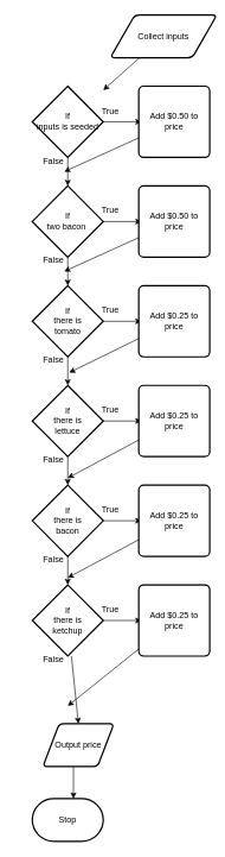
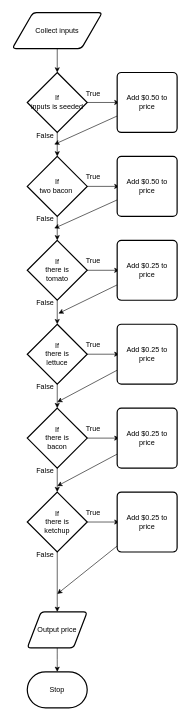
  <mxCell id="0" />
  <mxCell id="1" parent="0" />
  <mxCell id="2" value="Stop" style="strokeWidth=2;html=1;shape=mxgraph.flowchart.terminator;whiteSpace=wrap;" parent="1" vertex="1"><mxGeometry x="45" y="1120" width="100" height="60" as="geometry" /></mxCell>
  <mxCell id="3" style="edgeStyle=none;html=1;" parent="1" source="4" target="7" edge="1"><mxGeometry relative="1" as="geometry" /></mxCell>
- <mxCell id="4" value="Collect inputs" style="shape=parallelogram;html=1;strokeWidth=2;perimeter=parallelogramPerimeter;whiteSpace=wrap;rounded=1;arcSize=12;size=0.23;" parent="1" vertex="1"><mxGeometry x="155" y="20" width="150" height="60" as="geometry" /></mxCell>
+ <mxCell id="4" value="Collect inputs" style="shape=parallelogram;html=1;strokeWidth=2;perimeter=parallelogramPerimeter;whiteSpace=wrap;rounded=1;arcSize=12;size=0.23;" parent="1" vertex="1"><mxGeometry x="20" y="20" width="150" height="60" as="geometry" /></mxCell>
  <mxCell id="5" style="edgeStyle=none;html=1;" parent="1" source="7" edge="1"><mxGeometry relative="1" as="geometry"><mxPoint x="198.8" y="170" as="targetPoint" /></mxGeometry></mxCell>
  <mxCell id="6" style="edgeStyle=none;html=1;" parent="1" source="7" edge="1"><mxGeometry relative="1" as="geometry"><mxPoint x="95" y="260" as="targetPoint" /></mxGeometry></mxCell>
  <mxCell id="7" value="If&lt;br&gt;inputs is seeded" style="strokeWidth=2;html=1;shape=mxgraph.flowchart.decision;whiteSpace=wrap;" parent="1" vertex="1"><mxGeometry x="45" y="120" width="100" height="100" as="geometry" /></mxCell>
  <mxCell id="8" value="True" style="text;html=1;strokeColor=none;fillColor=none;align=center;verticalAlign=middle;whiteSpace=wrap;rounded=0;" parent="1" vertex="1"><mxGeometry x="125" y="140" width="60" height="30" as="geometry" /></mxCell>
  <mxCell id="9" value="False" style="text;html=1;strokeColor=none;fillColor=none;align=center;verticalAlign=middle;whiteSpace=wrap;rounded=0;" parent="1" vertex="1"><mxGeometry x="45" y="210" width="60" height="30" as="geometry" /></mxCell>
  <mxCell id="10" style="edgeStyle=none;html=1;" parent="1" source="12" edge="1"><mxGeometry relative="1" as="geometry"><mxPoint x="198.8" y="310" as="targetPoint" /></mxGeometry></mxCell>
  <mxCell id="11" style="edgeStyle=none;html=1;" parent="1" source="12" edge="1"><mxGeometry relative="1" as="geometry"><mxPoint x="95" y="400" as="targetPoint" /></mxGeometry></mxCell>
  <mxCell id="12" value="If&lt;br&gt;two bacon&amp;nbsp;" style="strokeWidth=2;html=1;shape=mxgraph.flowchart.decision;whiteSpace=wrap;" parent="1" vertex="1"><mxGeometry x="45" y="260" width="100" height="100" as="geometry" /></mxCell>
  <mxCell id="13" value="True" style="text;html=1;strokeColor=none;fillColor=none;align=center;verticalAlign=middle;whiteSpace=wrap;rounded=0;" parent="1" vertex="1"><mxGeometry x="125" y="280" width="60" height="30" as="geometry" /></mxCell>
  <mxCell id="14" value="False" style="text;html=1;strokeColor=none;fillColor=none;align=center;verticalAlign=middle;whiteSpace=wrap;rounded=0;" parent="1" vertex="1"><mxGeometry x="45" y="350" width="60" height="30" as="geometry" /></mxCell>
  <mxCell id="15" style="edgeStyle=none;html=1;" parent="1" source="17" edge="1"><mxGeometry relative="1" as="geometry"><mxPoint x="198.8" y="450" as="targetPoint" /></mxGeometry></mxCell>
  <mxCell id="16" style="edgeStyle=none;html=1;" parent="1" source="17" edge="1"><mxGeometry relative="1" as="geometry"><mxPoint x="95" y="540" as="targetPoint" /></mxGeometry></mxCell>
  <mxCell id="17" value="If&lt;br&gt;there is&lt;br&gt;tomato" style="strokeWidth=2;html=1;shape=mxgraph.flowchart.decision;whiteSpace=wrap;" parent="1" vertex="1"><mxGeometry x="45" y="400" width="100" height="100" as="geometry" /></mxCell>
  <mxCell id="18" value="True" style="text;html=1;strokeColor=none;fillColor=none;align=center;verticalAlign=middle;whiteSpace=wrap;rounded=0;" parent="1" vertex="1"><mxGeometry x="125" y="420" width="60" height="30" as="geometry" /></mxCell>
  <mxCell id="19" value="False" style="text;html=1;strokeColor=none;fillColor=none;align=center;verticalAlign=middle;whiteSpace=wrap;rounded=0;" parent="1" vertex="1"><mxGeometry x="45" y="490" width="60" height="30" as="geometry" /></mxCell>
  <mxCell id="20" style="edgeStyle=none;html=1;" parent="1" source="22" edge="1"><mxGeometry relative="1" as="geometry"><mxPoint x="198.8" y="590" as="targetPoint" /></mxGeometry></mxCell>
  <mxCell id="21" style="edgeStyle=none;html=1;" parent="1" source="22" edge="1"><mxGeometry relative="1" as="geometry"><mxPoint x="95" y="680" as="targetPoint" /></mxGeometry></mxCell>
  <mxCell id="22" value="If&lt;br&gt;there is&lt;br&gt;lettuce" style="strokeWidth=2;html=1;shape=mxgraph.flowchart.decision;whiteSpace=wrap;" parent="1" vertex="1"><mxGeometry x="45" y="540" width="100" height="100" as="geometry" /></mxCell>
  <mxCell id="23" value="True" style="text;html=1;strokeColor=none;fillColor=none;align=center;verticalAlign=middle;whiteSpace=wrap;rounded=0;" parent="1" vertex="1"><mxGeometry x="125" y="560" width="60" height="30" as="geometry" /></mxCell>
  <mxCell id="24" value="False" style="text;html=1;strokeColor=none;fillColor=none;align=center;verticalAlign=middle;whiteSpace=wrap;rounded=0;" parent="1" vertex="1"><mxGeometry x="45" y="630" width="60" height="30" as="geometry" /></mxCell>
  <mxCell id="25" style="edgeStyle=none;html=1;" parent="1" source="27" edge="1"><mxGeometry relative="1" as="geometry"><mxPoint x="198.8" y="730" as="targetPoint" /></mxGeometry></mxCell>
  <mxCell id="26" style="edgeStyle=none;html=1;" parent="1" source="27" edge="1"><mxGeometry relative="1" as="geometry"><mxPoint x="95" y="820" as="targetPoint" /></mxGeometry></mxCell>
  <mxCell id="27" value="If&lt;br&gt;there is&lt;br&gt;bacon" style="strokeWidth=2;html=1;shape=mxgraph.flowchart.decision;whiteSpace=wrap;" parent="1" vertex="1"><mxGeometry x="45" y="680" width="100" height="100" as="geometry" /></mxCell>
  <mxCell id="28" value="True" style="text;html=1;strokeColor=none;fillColor=none;align=center;verticalAlign=middle;whiteSpace=wrap;rounded=0;" parent="1" vertex="1"><mxGeometry x="125" y="700" width="60" height="30" as="geometry" /></mxCell>
  <mxCell id="29" value="False" style="text;html=1;strokeColor=none;fillColor=none;align=center;verticalAlign=middle;whiteSpace=wrap;rounded=0;" parent="1" vertex="1"><mxGeometry x="45" y="770" width="60" height="30" as="geometry" /></mxCell>
  <mxCell id="30" style="edgeStyle=none;html=1;" parent="1" source="32" edge="1"><mxGeometry relative="1" as="geometry"><mxPoint x="198.8" y="870" as="targetPoint" /></mxGeometry></mxCell>
  <mxCell id="31" style="edgeStyle=none;html=1;entryX=0.5;entryY=0;entryDx=0;entryDy=0;" parent="1" source="32" edge="1" target="36"><mxGeometry relative="1" as="geometry"><mxPoint x="95" y="960" as="targetPoint" /></mxGeometry></mxCell>
  <mxCell id="32" value="If&lt;br&gt;there is&lt;br&gt;ketchup" style="strokeWidth=2;html=1;shape=mxgraph.flowchart.decision;whiteSpace=wrap;" parent="1" vertex="1"><mxGeometry x="45" y="820" width="100" height="100" as="geometry" /></mxCell>
  <mxCell id="33" value="True" style="text;html=1;strokeColor=none;fillColor=none;align=center;verticalAlign=middle;whiteSpace=wrap;rounded=0;" parent="1" vertex="1"><mxGeometry x="125" y="840" width="60" height="30" as="geometry" /></mxCell>
  <mxCell id="34" value="False" style="text;html=1;strokeColor=none;fillColor=none;align=center;verticalAlign=middle;whiteSpace=wrap;rounded=0;" parent="1" vertex="1"><mxGeometry x="45" y="910" width="60" height="30" as="geometry" /></mxCell>
  <mxCell id="35" style="edgeStyle=elbowEdgeStyle;html=1;" parent="1" source="36" target="2" edge="1"><mxGeometry relative="1" as="geometry" /></mxCell>
- <mxCell id="36" value="Output price" style="shape=parallelogram;html=1;strokeWidth=2;perimeter=parallelogramPerimeter;whiteSpace=wrap;rounded=1;arcSize=12;size=0.23;" parent="1" vertex="1"><mxGeometry x="60" y="1015" width="100" height="60" as="geometry" /></mxCell>
+ <mxCell id="36" value="Output price" style="shape=parallelogram;html=1;strokeWidth=2;perimeter=parallelogramPerimeter;whiteSpace=wrap;rounded=1;arcSize=12;size=0.23;" parent="1" vertex="1"><mxGeometry x="45" y="1020" width="100" height="60" as="geometry" /></mxCell>
  <mxCell id="37" style="edgeStyle=none;html=1;entryX=0.75;entryY=1;entryDx=0;entryDy=0;" parent="1" source="38" target="9" edge="1"><mxGeometry relative="1" as="geometry" /></mxCell>
  <mxCell id="38" value="Add $0.50 to &lt;br&gt;price" style="rounded=1;whiteSpace=wrap;html=1;absoluteArcSize=1;arcSize=14;strokeWidth=2;" parent="1" vertex="1"><mxGeometry x="195" y="120" width="100" height="100" as="geometry" /></mxCell>
  <mxCell id="39" style="edgeStyle=none;html=1;entryX=0.75;entryY=1;entryDx=0;entryDy=0;" parent="1" source="40" target="14" edge="1"><mxGeometry relative="1" as="geometry" /></mxCell>
  <mxCell id="40" value="&lt;div&gt;Add $0.50 to&lt;/div&gt;&lt;div&gt;price&lt;/div&gt;" style="rounded=1;whiteSpace=wrap;html=1;absoluteArcSize=1;arcSize=14;strokeWidth=2;" parent="1" vertex="1"><mxGeometry x="195" y="260" width="100" height="100" as="geometry" /></mxCell>
  <mxCell id="41" style="edgeStyle=none;html=1;entryX=0.867;entryY=1.067;entryDx=0;entryDy=0;entryPerimeter=0;" parent="1" source="42" target="19" edge="1"><mxGeometry relative="1" as="geometry" /></mxCell>
  <mxCell id="42" value="&lt;div&gt;Add $0.25 to&lt;/div&gt;&lt;div&gt;price&lt;/div&gt;" style="rounded=1;whiteSpace=wrap;html=1;absoluteArcSize=1;arcSize=14;strokeWidth=2;" parent="1" vertex="1"><mxGeometry x="195" y="400" width="100" height="100" as="geometry" /></mxCell>
  <mxCell id="43" style="edgeStyle=none;html=1;" parent="1" source="44" edge="1"><mxGeometry relative="1" as="geometry"><mxPoint x="95" y="670" as="targetPoint" /></mxGeometry></mxCell>
  <mxCell id="44" value="&lt;div&gt;Add $0.25 to&lt;/div&gt;&lt;div&gt;price&lt;/div&gt;" style="rounded=1;whiteSpace=wrap;html=1;absoluteArcSize=1;arcSize=14;strokeWidth=2;" parent="1" vertex="1"><mxGeometry x="195" y="540" width="100" height="100" as="geometry" /></mxCell>
  <mxCell id="45" style="edgeStyle=none;html=1;" parent="1" source="46" edge="1"><mxGeometry relative="1" as="geometry"><mxPoint x="95" y="810" as="targetPoint" /></mxGeometry></mxCell>
  <mxCell id="46" value="&lt;div&gt;Add $0.25 to&lt;/div&gt;&lt;div&gt;price&lt;/div&gt;" style="rounded=1;whiteSpace=wrap;html=1;absoluteArcSize=1;arcSize=14;strokeWidth=2;" parent="1" vertex="1"><mxGeometry x="195" y="680" width="100" height="100" as="geometry" /></mxCell>
  <mxCell id="47" style="edgeStyle=none;html=1;" parent="1" source="48" edge="1"><mxGeometry relative="1" as="geometry"><mxPoint x="95" y="990" as="targetPoint" /></mxGeometry></mxCell>
  <mxCell id="48" value="&lt;div&gt;Add $0.25 to&lt;/div&gt;&lt;div&gt;price&lt;/div&gt;" style="rounded=1;whiteSpace=wrap;html=1;absoluteArcSize=1;arcSize=14;strokeWidth=2;" parent="1" vertex="1"><mxGeometry x="195" y="820" width="100" height="100" as="geometry" /></mxCell>
